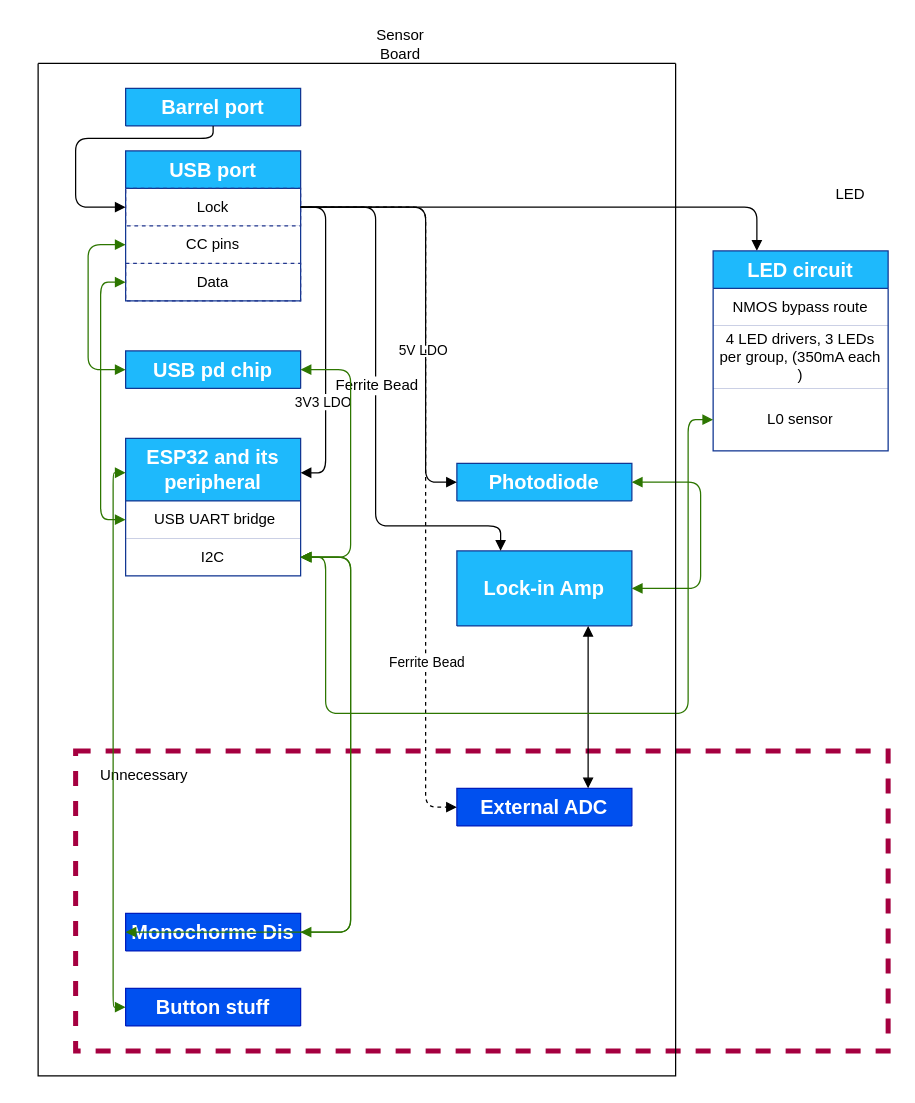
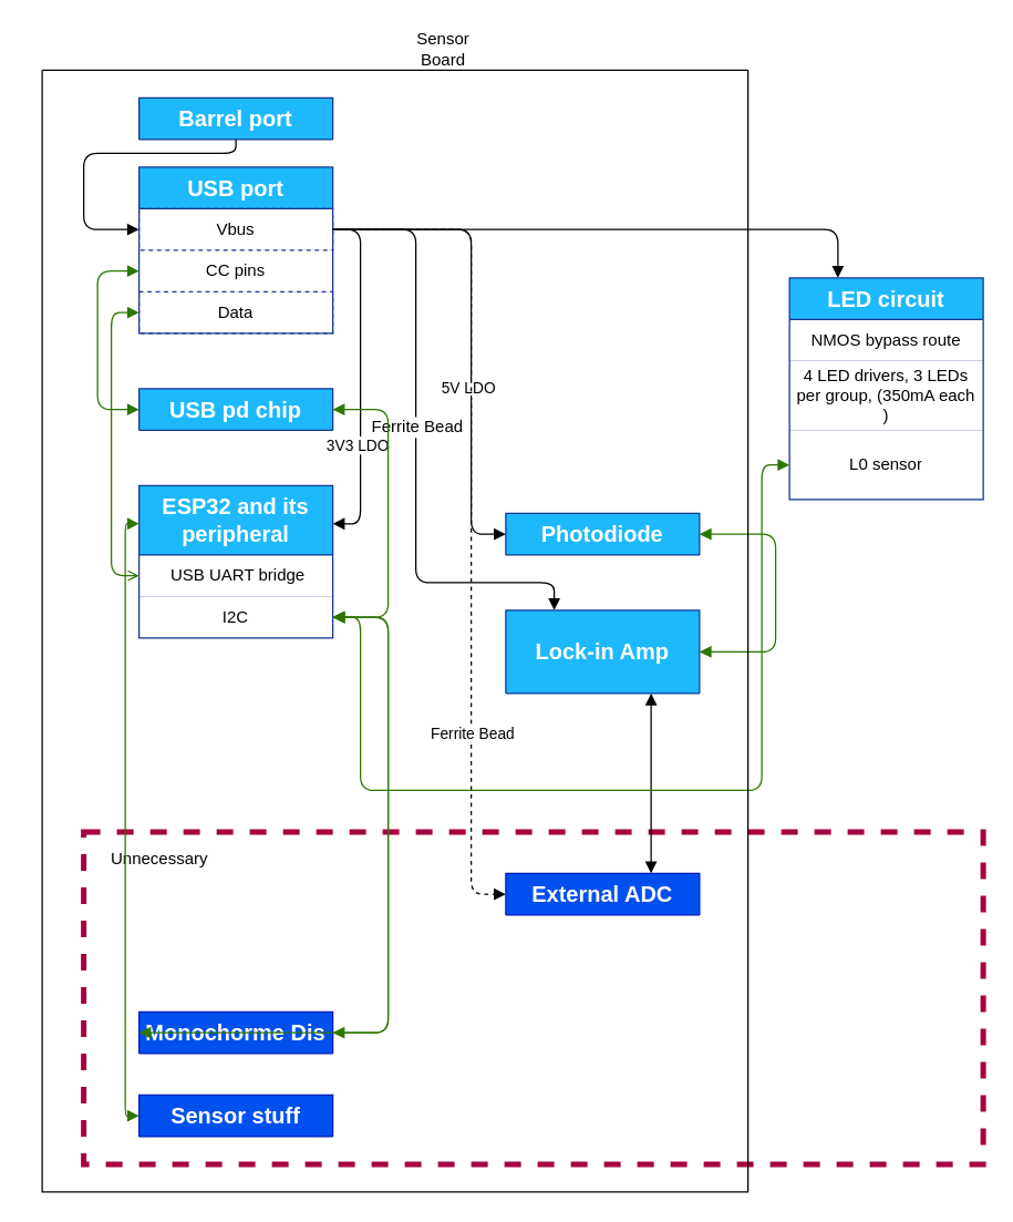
  <mxCell id="0" />
  <mxCell id="1" parent="0" />
  <mxCell id="2" value="" style="rounded=0;whiteSpace=wrap;html=1;glass=0;dashed=1;strokeColor=#A50040;strokeWidth=4;fontFamily=Helvetica;fontSize=12;fontColor=#ffffff;fillColor=none;" parent="1" vertex="1"><mxGeometry x="60" y="600" width="650" height="240" as="geometry" /></mxCell>
  <mxCell id="3" value="" style="edgeStyle=orthogonalEdgeStyle;endArrow=block;startArrow=none;endFill=1;startFill=0;entryX=0.25;entryY=0;entryDx=0;entryDy=0;exitX=1;exitY=0.5;exitDx=0;exitDy=0;fontStyle=0;elbow=vertical;jumpStyle=none;" parent="1" source="5" target="8" edge="1"><mxGeometry width="100" height="100" relative="1" as="geometry"><mxPoint x="380" y="280" as="sourcePoint" /><mxPoint x="520" y="255" as="targetPoint" /></mxGeometry></mxCell>
  <mxCell id="4" value="&lt;b&gt;&lt;font style=&quot;font-size: 16px;&quot;&gt;USB port&lt;/font&gt;&lt;/b&gt;" style="swimlane;fontStyle=0;childLayout=stackLayout;horizontal=1;startSize=30;horizontalStack=0;resizeParent=1;resizeParentMax=0;resizeLast=0;collapsible=1;marginBottom=0;whiteSpace=wrap;html=1;fillColor=#1EB9FC;fontColor=#ffffff;strokeColor=#103793;perimeterSpacing=0;swimlaneFillColor=default;gradientColor=none;" parent="1" vertex="1"><mxGeometry x="100" y="120" width="140" height="120" as="geometry" /></mxCell>
- <mxCell id="5" value="Lock" style="text;strokeColor=#22378e;fillColor=none;align=center;verticalAlign=middle;spacingLeft=4;spacingRight=4;overflow=hidden;points=[[0,0.5],[1,0.5]];portConstraint=eastwest;rotatable=0;whiteSpace=wrap;html=1;dashed=1;perimeterSpacing=0;glass=0;gradientColor=none;" parent="4" vertex="1"><mxGeometry y="30" width="140" height="30" as="geometry" /></mxCell>
+ <mxCell id="5" value="Vbus" style="text;strokeColor=#22378e;fillColor=none;align=center;verticalAlign=middle;spacingLeft=4;spacingRight=4;overflow=hidden;points=[[0,0.5],[1,0.5]];portConstraint=eastwest;rotatable=0;whiteSpace=wrap;html=1;dashed=1;perimeterSpacing=0;glass=0;gradientColor=none;" parent="4" vertex="1"><mxGeometry y="30" width="140" height="30" as="geometry" /></mxCell>
  <mxCell id="6" value="CC pins" style="text;strokeColor=#22378e;fillColor=none;align=center;verticalAlign=middle;spacingLeft=4;spacingRight=4;overflow=hidden;points=[[0,0.5],[1,0.5]];portConstraint=eastwest;rotatable=0;whiteSpace=wrap;html=1;dashed=1;strokeWidth=0;glass=0;" parent="4" vertex="1"><mxGeometry y="60" width="140" height="30" as="geometry" /></mxCell>
  <mxCell id="7" value="Data" style="text;strokeColor=#22378e;fillColor=none;align=center;verticalAlign=middle;spacingLeft=4;spacingRight=4;overflow=hidden;points=[[0,0.5],[1,0.5]];portConstraint=eastwest;rotatable=0;whiteSpace=wrap;html=1;dashed=1;glass=0;" parent="4" vertex="1"><mxGeometry y="90" width="140" height="30" as="geometry" /></mxCell>
  <mxCell id="8" value="&lt;b&gt;&lt;font style=&quot;font-size: 16px;&quot;&gt;LED circuit&lt;br&gt;&lt;/font&gt;&lt;/b&gt;" style="swimlane;fontStyle=0;childLayout=stackLayout;horizontal=1;startSize=30;horizontalStack=0;resizeParent=1;resizeParentMax=0;resizeLast=0;collapsible=1;marginBottom=0;whiteSpace=wrap;html=1;fillColor=#1EB9FC;strokeColor=#103793;fontColor=#ffffff;swimlaneFillColor=default;gradientColor=none;" parent="1" vertex="1"><mxGeometry x="570" y="200" width="140" height="160" as="geometry" /></mxCell>
  <mxCell id="9" value="NMOS bypass route" style="text;strokeColor=#22378e;fillColor=none;align=center;verticalAlign=middle;spacingLeft=4;spacingRight=4;overflow=hidden;points=[[0,0.5],[1,0.5]];portConstraint=eastwest;rotatable=0;whiteSpace=wrap;html=1;dashed=1;strokeWidth=0;glass=0;" parent="8" vertex="1"><mxGeometry y="30" width="140" height="30" as="geometry" /></mxCell>
  <mxCell id="10" value="4 LED drivers, 3 LEDs per group, (350mA each&lt;br&gt;)" style="text;strokeColor=#22378e;fillColor=none;align=center;verticalAlign=middle;spacingLeft=4;spacingRight=4;overflow=hidden;points=[[0,0.5],[1,0.5]];portConstraint=eastwest;rotatable=0;whiteSpace=wrap;html=1;dashed=1;strokeWidth=0;glass=0;" parent="8" vertex="1"><mxGeometry y="60" width="140" height="50" as="geometry" /></mxCell>
  <mxCell id="11" value="L0 sensor" style="text;strokeColor=#22378e;fillColor=none;align=center;verticalAlign=middle;spacingLeft=4;spacingRight=4;overflow=hidden;points=[[0,0.5],[1,0.5]];portConstraint=eastwest;rotatable=0;whiteSpace=wrap;html=1;dashed=1;strokeWidth=0;glass=0;" parent="8" vertex="1"><mxGeometry y="110" width="140" height="50" as="geometry" /></mxCell>
  <mxCell id="12" value="&lt;b&gt;&lt;font style=&quot;font-size: 16px;&quot;&gt;Barrel port&lt;/font&gt;&lt;/b&gt;" style="swimlane;fontStyle=0;childLayout=stackLayout;horizontal=1;startSize=60;horizontalStack=0;resizeParent=1;resizeParentMax=0;resizeLast=0;collapsible=1;marginBottom=0;whiteSpace=wrap;html=1;fillColor=#1EB9FC;strokeColor=#103793;fontColor=#ffffff;swimlaneFillColor=default;gradientColor=none;" parent="1" vertex="1"><mxGeometry x="100" y="70" width="140" height="30" as="geometry" /></mxCell>
  <mxCell id="13" value="" style="edgeStyle=orthogonalEdgeStyle;endArrow=block;startArrow=none;endFill=1;startFill=0;exitX=0.5;exitY=1;exitDx=0;exitDy=0;fontStyle=0;elbow=vertical;entryX=0;entryY=0.5;entryDx=0;entryDy=0;" parent="1" source="12" target="5" edge="1"><mxGeometry width="100" height="100" relative="1" as="geometry"><mxPoint x="490" y="165" as="sourcePoint" /><mxPoint x="70" y="180" as="targetPoint" /><Array as="points"><mxPoint x="170" y="110" /><mxPoint x="60" y="110" /><mxPoint x="60" y="165" /></Array></mxGeometry></mxCell>
  <mxCell id="14" value="&lt;b&gt;&lt;font style=&quot;font-size: 16px;&quot;&gt;ESP32 and its peripheral&lt;/font&gt;&lt;/b&gt;" style="swimlane;fontStyle=0;childLayout=stackLayout;horizontal=1;startSize=50;horizontalStack=0;resizeParent=1;resizeParentMax=0;resizeLast=0;collapsible=1;marginBottom=0;whiteSpace=wrap;html=1;fillColor=#1EB9FC;strokeColor=#103793;fontColor=#ffffff;swimlaneFillColor=default;gradientColor=none;" parent="1" vertex="1"><mxGeometry x="100" y="350" width="140" height="110" as="geometry" /></mxCell>
  <mxCell id="15" value="&amp;nbsp;USB UART bridge" style="text;strokeColor=#22378e;fillColor=none;align=center;verticalAlign=middle;spacingLeft=4;spacingRight=4;overflow=hidden;points=[[0,0.5],[1,0.5]];portConstraint=eastwest;rotatable=0;whiteSpace=wrap;html=1;shadow=0;dashed=1;strokeWidth=0;glass=0;" parent="14" vertex="1"><mxGeometry y="50" width="140" height="30" as="geometry" /></mxCell>
  <mxCell id="16" value="I2C" style="text;strokeColor=#22378e;fillColor=none;align=center;verticalAlign=middle;spacingLeft=4;spacingRight=4;overflow=hidden;points=[[0,0.5],[1,0.5]];portConstraint=eastwest;rotatable=0;whiteSpace=wrap;html=1;shadow=0;dashed=1;strokeWidth=0;glass=0;" parent="14" vertex="1"><mxGeometry y="80" width="140" height="30" as="geometry" /></mxCell>
  <mxCell id="17" value="" style="edgeStyle=elbowEdgeStyle;endArrow=block;startArrow=none;endFill=1;startFill=0;exitX=1;exitY=0.5;exitDx=0;exitDy=0;fontStyle=0;entryX=1;entryY=0.25;entryDx=0;entryDy=0;" parent="1" source="5" target="14" edge="1"><mxGeometry width="100" height="100" relative="1" as="geometry"><mxPoint x="250" y="175" as="sourcePoint" /><mxPoint x="250" y="370" as="targetPoint" /><Array as="points"><mxPoint x="260" y="330" /><mxPoint x="100" y="350" /><mxPoint x="20" y="340" /><mxPoint x="20" y="330" /><mxPoint x="260" y="340" /><mxPoint x="260" y="370" /><mxPoint x="280" y="310" /></Array></mxGeometry></mxCell>
  <mxCell id="18" value="3V3 LDO" style="edgeLabel;html=1;align=center;verticalAlign=middle;resizable=0;points=[];" parent="17" vertex="1" connectable="0"><mxGeometry x="0.387" y="-3" relative="1" as="geometry"><mxPoint as="offset" /></mxGeometry></mxCell>
  <mxCell id="19" value="&lt;b&gt;&lt;font style=&quot;font-size: 16px;&quot;&gt;USB pd chip&lt;/font&gt;&lt;/b&gt;" style="swimlane;fontStyle=0;childLayout=stackLayout;horizontal=1;startSize=60;horizontalStack=0;resizeParent=1;resizeParentMax=0;resizeLast=0;collapsible=1;marginBottom=0;whiteSpace=wrap;html=1;fillColor=#1EB9FC;strokeColor=#103793;fontColor=#ffffff;swimlaneFillColor=default;gradientColor=none;" parent="1" vertex="1"><mxGeometry x="100" y="280" width="140" height="30" as="geometry" /></mxCell>
  <mxCell id="20" value="" style="edgeStyle=elbowEdgeStyle;endArrow=block;startArrow=block;endFill=1;startFill=1;entryX=0;entryY=0.5;entryDx=0;entryDy=0;exitX=0;exitY=0.5;exitDx=0;exitDy=0;fontStyle=0;fillColor=#60a917;strokeColor=#2D7600;" parent="1" source="6" target="19" edge="1"><mxGeometry width="100" height="100" relative="1" as="geometry"><mxPoint x="110" y="175" as="sourcePoint" /><mxPoint x="110" y="415" as="targetPoint" /><Array as="points"><mxPoint x="70" y="240" /></Array></mxGeometry></mxCell>
  <mxCell id="21" value="&lt;b&gt;&lt;font style=&quot;font-size: 16px;&quot;&gt;Lock-in Amp&lt;br&gt;&lt;/font&gt;&lt;/b&gt;" style="swimlane;fontStyle=0;childLayout=stackLayout;horizontal=1;startSize=60;horizontalStack=0;resizeParent=1;resizeParentMax=0;resizeLast=0;collapsible=1;marginBottom=0;whiteSpace=wrap;html=1;fillColor=#1EB9FC;strokeColor=#103793;fontColor=#ffffff;swimlaneFillColor=default;gradientColor=none;" parent="1" vertex="1"><mxGeometry x="365" y="440" width="140" height="60" as="geometry" /></mxCell>
  <mxCell id="22" value="" style="edgeStyle=orthogonalEdgeStyle;endArrow=block;startArrow=none;endFill=1;startFill=0;exitX=1;exitY=0.5;exitDx=0;exitDy=0;fontStyle=0;elbow=vertical;entryX=0.25;entryY=0;entryDx=0;entryDy=0;" parent="1" source="5" target="21" edge="1"><mxGeometry width="100" height="100" relative="1" as="geometry"><mxPoint x="250" y="175" as="sourcePoint" /><mxPoint x="350" y="310" as="targetPoint" /><Array as="points"><mxPoint x="300" y="165" /><mxPoint x="300" y="420" /><mxPoint x="400" y="420" /></Array></mxGeometry></mxCell>
  <mxCell id="23" value="Ferrite Bead" style="edgeLabel;html=1;align=center;verticalAlign=middle;resizable=0;points=[];fontSize=12;fontFamily=Helvetica;fontColor=default;" parent="22" vertex="1" connectable="0"><mxGeometry x="-0.073" relative="1" as="geometry"><mxPoint as="offset" /></mxGeometry></mxCell>
  <mxCell id="24" value="&lt;b&gt;&lt;font style=&quot;font-size: 16px;&quot;&gt;Photodiode&lt;br&gt;&lt;/font&gt;&lt;/b&gt;" style="swimlane;fontStyle=0;childLayout=stackLayout;horizontal=1;startSize=60;horizontalStack=0;resizeParent=1;resizeParentMax=0;resizeLast=0;collapsible=1;marginBottom=0;whiteSpace=wrap;html=1;fillColor=#1EB9FC;strokeColor=#103793;fontColor=#ffffff;swimlaneFillColor=default;gradientColor=none;" parent="1" vertex="1"><mxGeometry x="365" y="370" width="140" height="30" as="geometry" /></mxCell>
  <mxCell id="25" value="" style="edgeStyle=elbowEdgeStyle;endArrow=block;startArrow=none;endFill=1;startFill=0;entryX=0;entryY=0.5;entryDx=0;entryDy=0;exitX=1;exitY=0.5;exitDx=0;exitDy=0;fontStyle=0;jumpStyle=none;" parent="1" source="5" target="24" edge="1"><mxGeometry width="100" height="100" relative="1" as="geometry"><mxPoint x="250" y="175" as="sourcePoint" /><mxPoint x="250" y="475" as="targetPoint" /><Array as="points"><mxPoint x="340" y="250" /><mxPoint x="290" y="320" /></Array></mxGeometry></mxCell>
  <mxCell id="26" value="5V LDO" style="edgeLabel;html=1;align=center;verticalAlign=middle;resizable=0;points=[];" parent="25" vertex="1" connectable="0"><mxGeometry x="0.387" y="-3" relative="1" as="geometry"><mxPoint y="-25" as="offset" /></mxGeometry></mxCell>
  <mxCell id="27" value="" style="edgeStyle=elbowEdgeStyle;endArrow=block;startArrow=block;endFill=1;startFill=1;entryX=1;entryY=0.5;entryDx=0;entryDy=0;exitX=1;exitY=0.5;exitDx=0;exitDy=0;fontStyle=0;fillColor=#60a917;strokeColor=#2D7600;" parent="1" source="24" target="21" edge="1"><mxGeometry width="100" height="100" relative="1" as="geometry"><mxPoint x="610" y="380" as="sourcePoint" /><mxPoint x="610" y="495" as="targetPoint" /><Array as="points"><mxPoint x="560" y="420" /></Array></mxGeometry></mxCell>
  <mxCell id="28" value="&lt;b&gt;&lt;font style=&quot;font-size: 16px;&quot;&gt;External ADC&lt;/font&gt;&lt;/b&gt;" style="swimlane;fontStyle=0;childLayout=stackLayout;horizontal=1;startSize=60;horizontalStack=0;resizeParent=1;resizeParentMax=0;resizeLast=0;collapsible=1;marginBottom=0;whiteSpace=wrap;html=1;fillColor=#0050ef;strokeColor=#001DBC;fontColor=#ffffff;swimlaneFillColor=default;" parent="1" vertex="1"><mxGeometry x="365" y="630" width="140" height="30" as="geometry" /></mxCell>
  <mxCell id="29" value="" style="edgeStyle=elbowEdgeStyle;endArrow=block;startArrow=block;endFill=1;startFill=1;entryX=0.75;entryY=1;entryDx=0;entryDy=0;exitX=0.75;exitY=0;exitDx=0;exitDy=0;fontStyle=0;" parent="1" source="28" target="21" edge="1"><mxGeometry width="100" height="100" relative="1" as="geometry"><mxPoint x="515" y="395" as="sourcePoint" /><mxPoint x="515" y="480" as="targetPoint" /><Array as="points" /></mxGeometry></mxCell>
  <mxCell id="30" value="" style="edgeStyle=elbowEdgeStyle;endArrow=block;startArrow=none;endFill=1;startFill=0;exitX=1;exitY=0.5;exitDx=0;exitDy=0;fontStyle=0;jumpStyle=none;entryX=0;entryY=0.5;entryDx=0;entryDy=0;dashed=1;" parent="1" source="5" target="28" edge="1"><mxGeometry width="100" height="100" relative="1" as="geometry"><mxPoint x="250" y="175" as="sourcePoint" /><mxPoint x="330" y="490" as="targetPoint" /><Array as="points"><mxPoint x="340" y="440" /><mxPoint x="350" y="260" /><mxPoint x="300" y="330" /></Array></mxGeometry></mxCell>
  <mxCell id="31" value="Ferrite Bead" style="edgeLabel;html=1;align=center;verticalAlign=middle;resizable=0;points=[];" parent="30" vertex="1" connectable="0"><mxGeometry x="0.387" y="-3" relative="1" as="geometry"><mxPoint x="3" y="43" as="offset" /></mxGeometry></mxCell>
  <mxCell id="32" value="" style="edgeStyle=elbowEdgeStyle;endArrow=block;startArrow=block;endFill=1;startFill=1;entryX=1;entryY=0.5;entryDx=0;entryDy=0;exitX=1;exitY=0.5;exitDx=0;exitDy=0;fontStyle=0;fillColor=#60a917;strokeColor=#2D7600;" parent="1" source="19" target="16" edge="1"><mxGeometry width="100" height="100" relative="1" as="geometry"><mxPoint x="110" y="205" as="sourcePoint" /><mxPoint x="110" y="305" as="targetPoint" /><Array as="points"><mxPoint x="280" y="380" /></Array></mxGeometry></mxCell>
- <mxCell id="33" value="" style="edgeStyle=elbowEdgeStyle;endArrow=block;startArrow=block;endFill=1;startFill=1;entryX=0;entryY=0.5;entryDx=0;entryDy=0;exitX=0;exitY=0.5;exitDx=0;exitDy=0;fontStyle=0;fillColor=#60a917;strokeColor=#2D7600;" parent="1" source="7" target="15" edge="1"><mxGeometry width="100" height="100" relative="1" as="geometry"><mxPoint x="110" y="205" as="sourcePoint" /><mxPoint x="110" y="305" as="targetPoint" /><Array as="points"><mxPoint x="80" y="250" /></Array></mxGeometry></mxCell>
+ <mxCell id="33" value="" style="edgeStyle=elbowEdgeStyle;endArrow=open;startArrow=block;endFill=1;startFill=1;entryX=0;entryY=0.5;entryDx=0;entryDy=0;exitX=0;exitY=0.5;exitDx=0;exitDy=0;fontStyle=0;fillColor=#60a917;strokeColor=#2D7600;" parent="1" source="7" target="15" edge="1"><mxGeometry width="100" height="100" relative="1" as="geometry"><mxPoint x="110" y="205" as="sourcePoint" /><mxPoint x="110" y="305" as="targetPoint" /><Array as="points"><mxPoint x="80" y="250" /></Array></mxGeometry></mxCell>
  <mxCell id="34" value="&lt;b&gt;&lt;font style=&quot;font-size: 16px;&quot;&gt;Monochorme Dis&lt;/font&gt;&lt;/b&gt;" style="swimlane;fontStyle=0;childLayout=stackLayout;horizontal=1;startSize=60;horizontalStack=0;resizeParent=1;resizeParentMax=0;resizeLast=0;collapsible=1;marginBottom=0;whiteSpace=wrap;html=1;fillColor=#0050ef;strokeColor=#001DBC;fontColor=#ffffff;swimlaneFillColor=default;" parent="1" vertex="1"><mxGeometry x="100" y="730" width="140" height="30" as="geometry" /></mxCell>
  <mxCell id="35" value="" style="edgeStyle=elbowEdgeStyle;endArrow=block;startArrow=block;endFill=1;startFill=1;entryX=0;entryY=0.5;entryDx=0;entryDy=0;exitX=1;exitY=0.5;exitDx=0;exitDy=0;fontStyle=0;fillColor=#60a917;strokeColor=#2D7600;" parent="1" source="16" target="34" edge="1"><mxGeometry width="100" height="100" relative="1" as="geometry"><mxPoint x="250" y="455" as="sourcePoint" /><mxPoint x="375" y="563" as="targetPoint" /><Array as="points"><mxPoint x="280" y="550" /></Array></mxGeometry></mxCell>
  <mxCell id="36" value="Unnecessary" style="text;html=1;strokeColor=none;fillColor=none;align=center;verticalAlign=middle;whiteSpace=wrap;rounded=0;fontSize=12;fontFamily=Helvetica;fontColor=default;" parent="1" vertex="1"><mxGeometry x="85" y="605" width="60" height="30" as="geometry" /></mxCell>
- <mxCell id="37" value="&lt;b&gt;&lt;font style=&quot;font-size: 16px;&quot;&gt;Button stuff&lt;/font&gt;&lt;/b&gt;" style="swimlane;fontStyle=0;childLayout=stackLayout;horizontal=1;startSize=60;horizontalStack=0;resizeParent=1;resizeParentMax=0;resizeLast=0;collapsible=1;marginBottom=0;whiteSpace=wrap;html=1;fillColor=#0050ef;strokeColor=#001DBC;fontColor=#ffffff;swimlaneFillColor=default;" parent="1" vertex="1"><mxGeometry x="100" y="790" width="140" height="30" as="geometry" /></mxCell>
+ <mxCell id="37" value="&lt;b&gt;&lt;font style=&quot;font-size: 16px;&quot;&gt;Sensor stuff&lt;/font&gt;&lt;/b&gt;" style="swimlane;fontStyle=0;childLayout=stackLayout;horizontal=1;startSize=60;horizontalStack=0;resizeParent=1;resizeParentMax=0;resizeLast=0;collapsible=1;marginBottom=0;whiteSpace=wrap;html=1;fillColor=#0050ef;strokeColor=#001DBC;fontColor=#ffffff;swimlaneFillColor=default;" parent="1" vertex="1"><mxGeometry x="100" y="790" width="140" height="30" as="geometry" /></mxCell>
  <mxCell id="38" value="" style="edgeStyle=elbowEdgeStyle;endArrow=block;startArrow=block;endFill=1;startFill=1;entryX=0;entryY=0.5;entryDx=0;entryDy=0;exitX=0;exitY=0.25;exitDx=0;exitDy=0;fontStyle=0;fillColor=#60a917;strokeColor=#2D7600;" parent="1" source="14" target="37" edge="1"><mxGeometry width="100" height="100" relative="1" as="geometry"><mxPoint x="110" y="235" as="sourcePoint" /><mxPoint x="110" y="425" as="targetPoint" /><Array as="points"><mxPoint x="90" y="260" /></Array></mxGeometry></mxCell>
  <mxCell id="39" value="" style="edgeStyle=elbowEdgeStyle;endArrow=block;startArrow=block;endFill=1;startFill=1;entryX=1;entryY=0.5;entryDx=0;entryDy=0;exitX=1;exitY=0.5;exitDx=0;exitDy=0;fontStyle=0;fillColor=#60a917;strokeColor=#2D7600;" parent="1" source="16" target="34" edge="1"><mxGeometry width="100" height="100" relative="1" as="geometry"><mxPoint x="250" y="455" as="sourcePoint" /><mxPoint x="375" y="563" as="targetPoint" /><Array as="points"><mxPoint x="280" y="550" /></Array></mxGeometry></mxCell>
  <mxCell id="40" value="" style="edgeStyle=orthogonalEdgeStyle;endArrow=block;startArrow=block;endFill=1;startFill=1;exitX=1;exitY=0.5;exitDx=0;exitDy=0;fontStyle=0;fillColor=#60a917;strokeColor=#2D7600;entryX=0;entryY=0.5;entryDx=0;entryDy=0;" parent="1" source="16" target="11" edge="1"><mxGeometry width="100" height="100" relative="1" as="geometry"><mxPoint x="250" y="455" as="sourcePoint" /><mxPoint x="530" y="340" as="targetPoint" /><Array as="points"><mxPoint x="260" y="445" /><mxPoint x="260" y="570" /><mxPoint x="550" y="570" /><mxPoint x="550" y="335" /></Array></mxGeometry></mxCell>
  <mxCell id="41" value="" style="swimlane;startSize=0;" vertex="1" parent="1"><mxGeometry x="30" y="50" width="510" height="810" as="geometry" /></mxCell>
  <mxCell id="42" value="Sensor Board" style="text;html=1;strokeColor=none;fillColor=none;align=center;verticalAlign=middle;whiteSpace=wrap;rounded=0;" vertex="1" parent="1"><mxGeometry x="290" y="20" width="60" height="30" as="geometry" /></mxCell>
- <mxCell id="43" value="LED" style="text;html=1;strokeColor=none;fillColor=none;align=center;verticalAlign=middle;whiteSpace=wrap;rounded=0;" vertex="1" parent="1"><mxGeometry x="650" y="140" width="60" height="30" as="geometry" /></mxCell>
